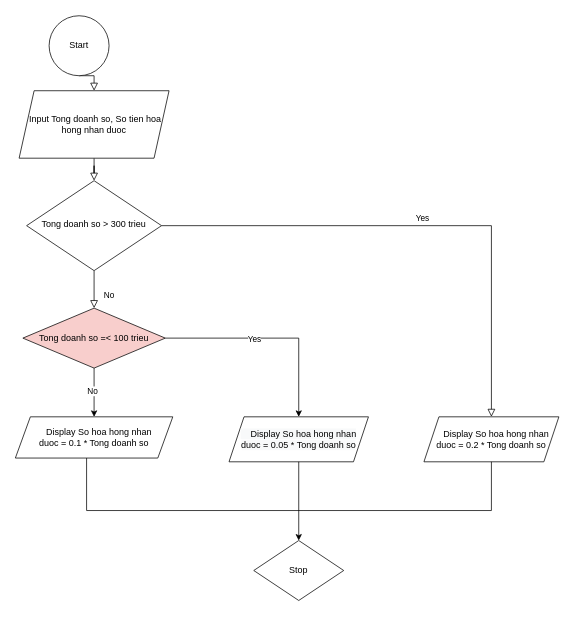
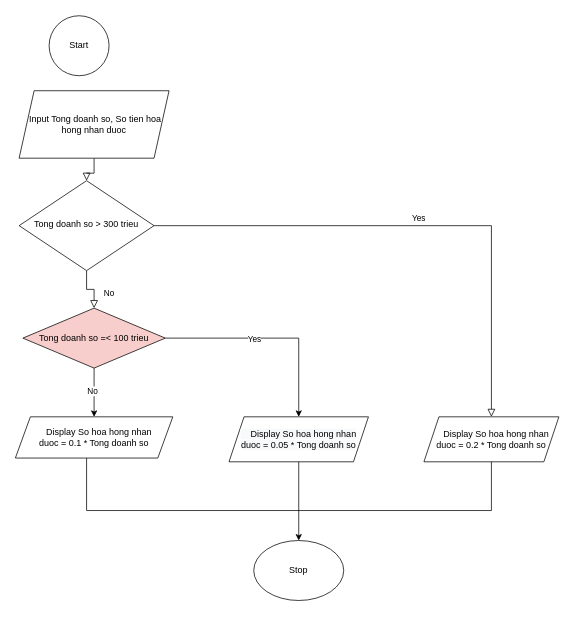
  <mxCell id="0" />
  <mxCell id="1" parent="0" />
- <mxCell id="2" value="" style="rounded=0;html=1;jettySize=auto;orthogonalLoop=1;fontSize=11;endArrow=block;endFill=0;endSize=8;strokeWidth=1;shadow=0;labelBackgroundColor=none;edgeStyle=orthogonalEdgeStyle;exitX=0.5;exitY=1;exitDx=0;exitDy=0;entryX=0.5;entryY=0;entryDx=0;entryDy=0;" parent="1" source="7" target="8" edge="1"><mxGeometry relative="1" as="geometry"><mxPoint x="125" y="120" as="sourcePoint" /><mxPoint x="125" y="170" as="targetPoint" /></mxGeometry></mxCell>
  <mxCell id="3" value="" style="rounded=0;html=1;jettySize=auto;orthogonalLoop=1;fontSize=11;endArrow=block;endFill=0;endSize=8;strokeWidth=1;shadow=0;labelBackgroundColor=none;edgeStyle=orthogonalEdgeStyle;" parent="1" source="8" target="6" edge="1"><mxGeometry y="20" relative="1" as="geometry"><mxPoint as="offset" /><mxPoint x="125" y="250" as="sourcePoint" /></mxGeometry></mxCell>
  <mxCell id="4" value="No" style="rounded=0;html=1;jettySize=auto;orthogonalLoop=1;fontSize=11;endArrow=block;endFill=0;endSize=8;strokeWidth=1;shadow=0;labelBackgroundColor=none;edgeStyle=orthogonalEdgeStyle;entryX=0.5;entryY=0;entryDx=0;entryDy=0;" parent="1" source="6" target="14" edge="1"><mxGeometry x="0.333" y="20" relative="1" as="geometry"><mxPoint as="offset" /><mxPoint x="125" y="390" as="targetPoint" /></mxGeometry></mxCell>
  <mxCell id="5" value="Yes" style="edgeStyle=orthogonalEdgeStyle;rounded=0;html=1;jettySize=auto;orthogonalLoop=1;fontSize=11;endArrow=block;endFill=0;endSize=8;strokeWidth=1;shadow=0;labelBackgroundColor=none;entryX=0.5;entryY=0;entryDx=0;entryDy=0;" parent="1" source="6" target="9" edge="1"><mxGeometry y="10" relative="1" as="geometry"><mxPoint as="offset" /><mxPoint x="585" y="480" as="targetPoint" /></mxGeometry></mxCell>
- <mxCell id="6" value="Tong doanh so &amp;gt; 300 trieu" style="rhombus;whiteSpace=wrap;html=1;shadow=0;fontFamily=Helvetica;fontSize=12;align=center;strokeWidth=1;spacing=6;spacingTop=-4;" parent="1" vertex="1"><mxGeometry x="35" y="240" width="180" height="120" as="geometry" /></mxCell>
+ <mxCell id="6" value="Tong doanh so &amp;gt; 300 trieu" style="rhombus;whiteSpace=wrap;html=1;shadow=0;fontFamily=Helvetica;fontSize=12;align=center;strokeWidth=1;spacing=6;spacingTop=-4;" parent="1" vertex="1"><mxGeometry x="25" y="240" width="180" height="120" as="geometry" /></mxCell>
  <mxCell id="7" value="Start" style="ellipse;whiteSpace=wrap;html=1;" vertex="1" parent="1"><mxGeometry x="65" y="20" width="80" height="80" as="geometry" /></mxCell>
  <mxCell id="8" value="&amp;nbsp;Input Tong doanh so, So tien hoa hong nhan duoc" style="shape=parallelogram;perimeter=parallelogramPerimeter;whiteSpace=wrap;html=1;fixedSize=1;" vertex="1" parent="1"><mxGeometry x="25" y="120" width="200" height="90" as="geometry" /></mxCell>
  <mxCell id="9" value="&amp;nbsp; &amp;nbsp; Display So hoa hong nhan &lt;br&gt;duoc = 0.2 * Tong doanh so" style="shape=parallelogram;perimeter=parallelogramPerimeter;whiteSpace=wrap;html=1;fixedSize=1;" vertex="1" parent="1"><mxGeometry x="565" y="555" width="180" height="60" as="geometry" /></mxCell>
  <mxCell id="10" value="" style="edgeStyle=orthogonalEdgeStyle;rounded=0;orthogonalLoop=1;jettySize=auto;html=1;" edge="1" parent="1" source="14" target="15"><mxGeometry relative="1" as="geometry" /></mxCell>
  <mxCell id="11" value="Yes" style="edgeLabel;html=1;align=center;verticalAlign=middle;resizable=0;points=[];" vertex="1" connectable="0" parent="10"><mxGeometry x="-0.163" y="-1" relative="1" as="geometry"><mxPoint as="offset" /></mxGeometry></mxCell>
  <mxCell id="12" value="" style="edgeStyle=orthogonalEdgeStyle;rounded=0;orthogonalLoop=1;jettySize=auto;html=1;" edge="1" parent="1" source="14" target="16"><mxGeometry relative="1" as="geometry" /></mxCell>
  <mxCell id="13" value="No" style="edgeLabel;html=1;align=center;verticalAlign=middle;resizable=0;points=[];" vertex="1" connectable="0" parent="12"><mxGeometry x="-0.087" y="-3" relative="1" as="geometry"><mxPoint as="offset" /></mxGeometry></mxCell>
  <mxCell id="14" value="Tong doanh so =&amp;lt; 100 trieu" style="rhombus;whiteSpace=wrap;html=1;fillColor=#f8cecc;" vertex="1" parent="1"><mxGeometry x="30" y="410" width="190" height="80" as="geometry" /></mxCell>
  <mxCell id="15" value="&lt;span style=&quot;color: rgb(0, 0, 0); font-family: Helvetica; font-size: 12px; font-style: normal; font-variant-ligatures: normal; font-variant-caps: normal; font-weight: 400; letter-spacing: normal; orphans: 2; text-align: center; text-indent: 0px; text-transform: none; widows: 2; word-spacing: 0px; -webkit-text-stroke-width: 0px; background-color: rgb(248, 249, 250); text-decoration-thickness: initial; text-decoration-style: initial; text-decoration-color: initial; float: none; display: inline !important;&quot;&gt;&amp;nbsp; &amp;nbsp; Display So hoa hong nhan&lt;/span&gt;&lt;br style=&quot;color: rgb(0, 0, 0); font-family: Helvetica; font-size: 12px; font-style: normal; font-variant-ligatures: normal; font-variant-caps: normal; font-weight: 400; letter-spacing: normal; orphans: 2; text-align: center; text-indent: 0px; text-transform: none; widows: 2; word-spacing: 0px; -webkit-text-stroke-width: 0px; background-color: rgb(248, 249, 250); text-decoration-thickness: initial; text-decoration-style: initial; text-decoration-color: initial;&quot;&gt;&lt;span style=&quot;color: rgb(0, 0, 0); font-family: Helvetica; font-size: 12px; font-style: normal; font-variant-ligatures: normal; font-variant-caps: normal; font-weight: 400; letter-spacing: normal; orphans: 2; text-align: center; text-indent: 0px; text-transform: none; widows: 2; word-spacing: 0px; -webkit-text-stroke-width: 0px; background-color: rgb(248, 249, 250); text-decoration-thickness: initial; text-decoration-style: initial; text-decoration-color: initial; float: none; display: inline !important;&quot;&gt;duoc = 0.05 * Tong doanh so&lt;/span&gt;" style="shape=parallelogram;perimeter=parallelogramPerimeter;whiteSpace=wrap;html=1;fixedSize=1;" vertex="1" parent="1"><mxGeometry x="305" y="555" width="186" height="60" as="geometry" /></mxCell>
  <mxCell id="16" value="&amp;nbsp; &amp;nbsp; Display So hoa hong nhan&lt;br&gt;duoc = 0.1 * Tong doanh so" style="shape=parallelogram;perimeter=parallelogramPerimeter;whiteSpace=wrap;html=1;fixedSize=1;" vertex="1" parent="1"><mxGeometry x="20" y="555" width="210" height="55" as="geometry" /></mxCell>
- <mxCell id="17" value="Stop" style="rhombus;whiteSpace=wrap;html=1;" vertex="1" parent="1"><mxGeometry x="338" y="720" width="120" height="80" as="geometry" /></mxCell>
+ <mxCell id="17" value="Stop" style="ellipse;whiteSpace=wrap;html=1;" vertex="1" parent="1"><mxGeometry x="338" y="720" width="120" height="80" as="geometry" /></mxCell>
  <mxCell id="18" value="" style="edgeStyle=none;orthogonalLoop=1;jettySize=auto;html=1;rounded=0;entryX=0.5;entryY=0;entryDx=0;entryDy=0;" edge="1" parent="1" source="15" target="17"><mxGeometry width="80" relative="1" as="geometry"><mxPoint x="384" y="620" as="sourcePoint" /><mxPoint x="398" y="680" as="targetPoint" /><Array as="points" /></mxGeometry></mxCell>
  <mxCell id="19" value="" style="endArrow=none;html=1;rounded=0;" edge="1" parent="1"><mxGeometry width="50" height="50" relative="1" as="geometry"><mxPoint x="115" y="680" as="sourcePoint" /><mxPoint x="405" y="680" as="targetPoint" /></mxGeometry></mxCell>
  <mxCell id="20" value="" style="endArrow=none;html=1;rounded=0;" edge="1" parent="1"><mxGeometry width="50" height="50" relative="1" as="geometry"><mxPoint x="405" y="680" as="sourcePoint" /><mxPoint x="655" y="680" as="targetPoint" /></mxGeometry></mxCell>
  <mxCell id="21" value="" style="endArrow=none;html=1;rounded=0;" edge="1" parent="1"><mxGeometry width="50" height="50" relative="1" as="geometry"><mxPoint x="115" y="680" as="sourcePoint" /><mxPoint x="115" y="610" as="targetPoint" /></mxGeometry></mxCell>
  <mxCell id="22" value="" style="endArrow=none;html=1;rounded=0;" edge="1" parent="1" target="9"><mxGeometry width="50" height="50" relative="1" as="geometry"><mxPoint x="655" y="680" as="sourcePoint" /><mxPoint x="455" y="580" as="targetPoint" /></mxGeometry></mxCell>
